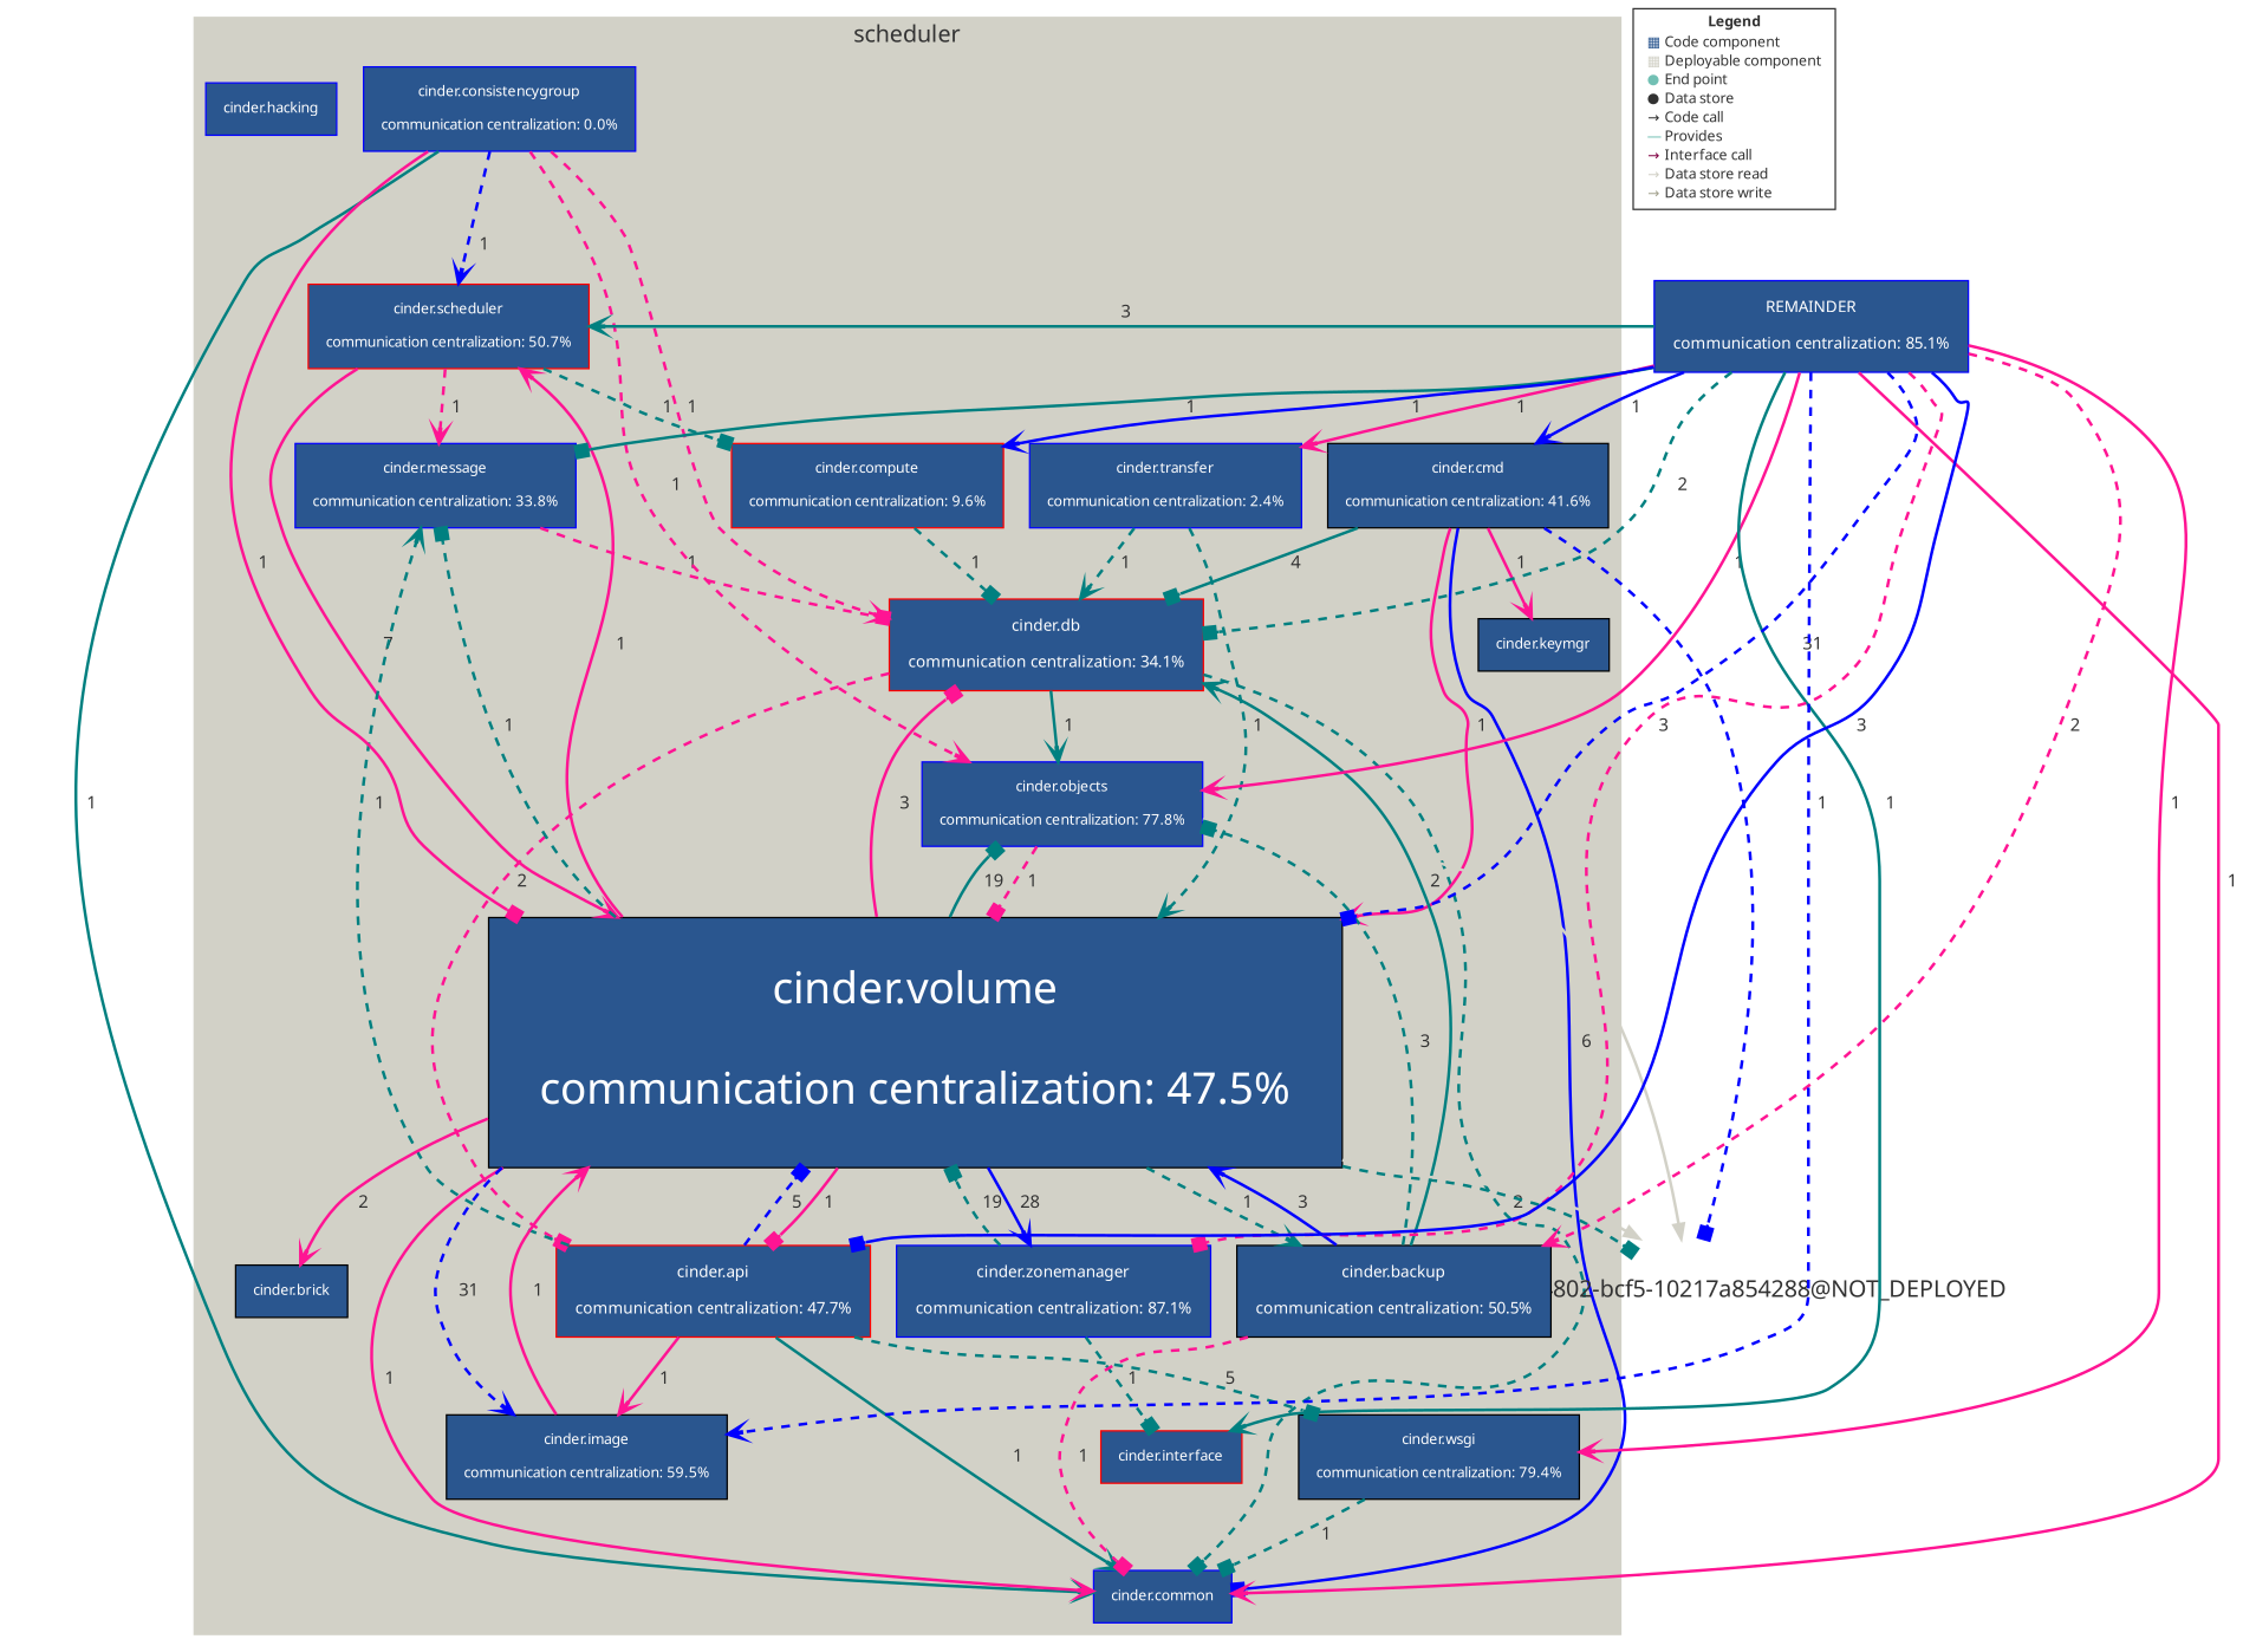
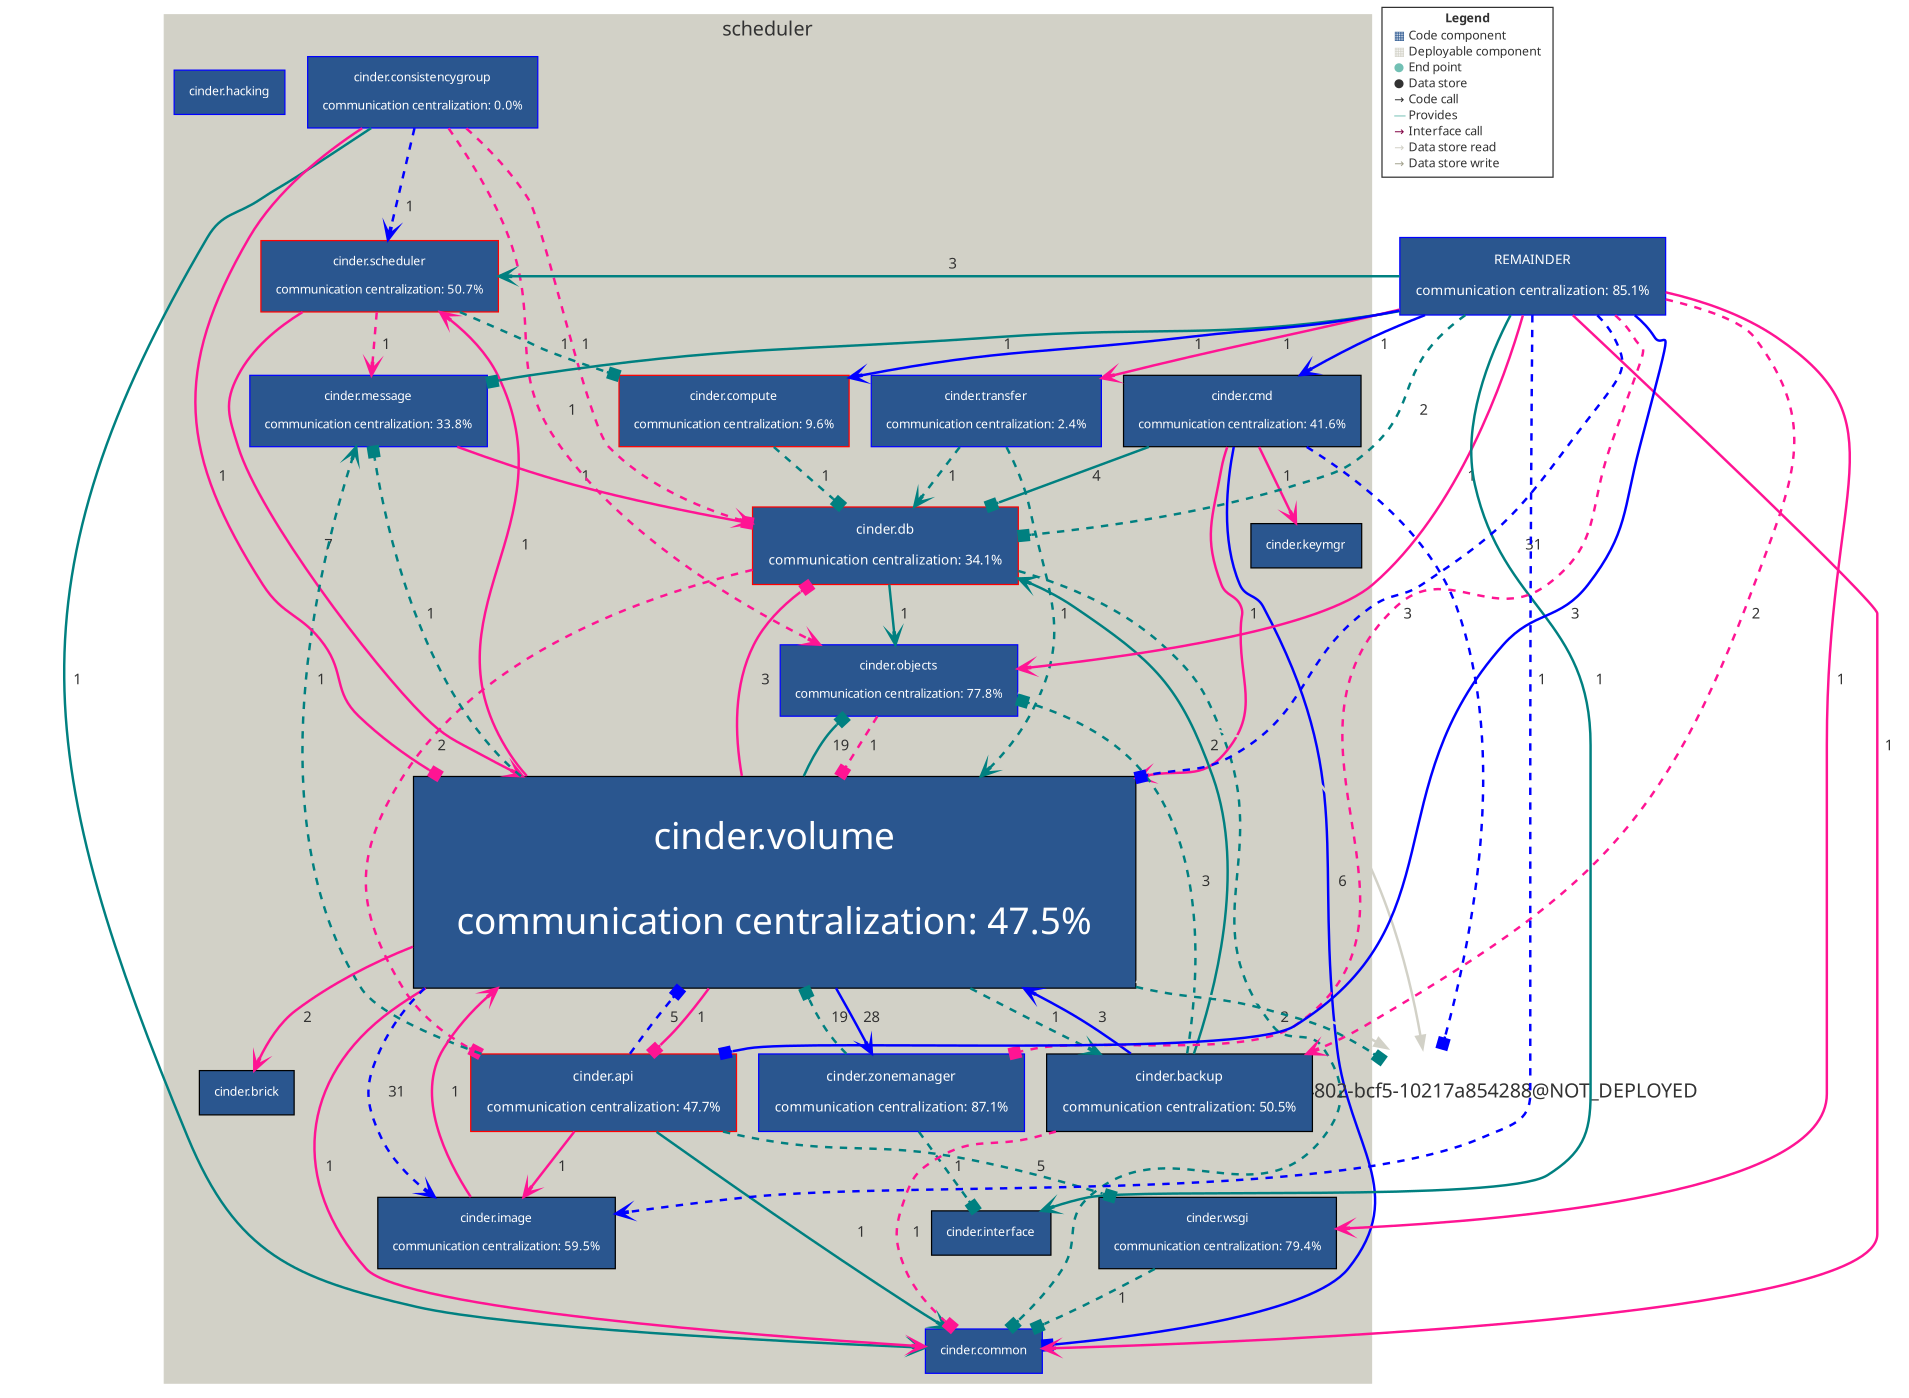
  digraph {
    compound=true
    rankdir=TD
    node [color=blue fillcolor="#2A568F" fontcolor="#FFFFFF" fontname="Helvetica Neue" fontsize=10 margin=0.16 penwidth=1 shape=box style=filled]
    edge [arrowhead=vee color=deeppink fontcolor="#323232" fontname="Helvetica Neue" fontsize=12 penwidth=2 style=dashed]
    n1 [color=red label="cinder.scheduler\n\ncommunication centralization: 50.7%"]
    n2 [color=red fontsize=11 label="cinder.db\n\ncommunication centralization: 34.1%" margin=0.176]
    n3 [label="cinder.message\n\ncommunication centralization: 33.8%"]
    n4 [color=black label="cinder.cmd\n\ncommunication centralization: 41.6%"]
    n5 [label="cinder.transfer\n\ncommunication centralization: 2.4%"]
    n6 [color=black label="cinder.keymgr"]
    n7 [color=black label="cinder.wsgi\n\ncommunication centralization: 79.4%"]
    n8 [label="cinder.objects\n\ncommunication centralization: 77.8%"]
    n9 [label="cinder.common"]
    n10 [color=red label="cinder.compute\n\ncommunication centralization: 9.6%"]
-   n11 [color=red label="cinder.interface"]
+   n11 [color=black label="cinder.interface"]
    n12 [fontsize=11 label="cinder.zonemanager\n\ncommunication centralization: 87.1%" margin=0.176]
    n13 [color=red fontsize=11 label="cinder.api\n\ncommunication centralization: 47.7%" margin=0.176]
    n14 [label="cinder.consistencygroup\n\ncommunication centralization: 0.0%"]
    n15 [label="cinder.hacking"]
    n16 [color=black fontsize=11 label="cinder.backup\n\ncommunication centralization: 50.5%" margin=0.176]
    n17 [color=black fontsize=30 label="cinder.volume\n\ncommunication centralization: 47.5%" margin=0.48]
    n18 [color=black label="cinder.image\n\ncommunication centralization: 59.5%"]
    n19 [color=black label="cinder.brick"]
    "631f5dd6-8beb-4802-bcf5-10217a854288@NOT_DEPLOYED" [fixedsize=true fontcolor="#323232" fontsize=16 height=1.000 penwidth=0 width=1.000 fillcolor="" margin="" style=""]
    n21 [fontsize=11 label="REMAINDER\n\ncommunication centralization: 85.1%" margin=0.176]
    n22 [color="#323232" fillcolor="#FFFFFF" fontcolor="#323232" label=<<TABLE BORDER="0" CELLPADDING="1" CELLSPACING="0"> <TR><TD COLSPAN="2"><B>Legend</B></TD></TR> <TR><TD><FONT COLOR="#2A568F">&#9638;</FONT></TD><TD ALIGN="left">Code component</TD></TR> <TR><TD><FONT COLOR="#D2D1C7">&#9638;</FONT></TD><TD ALIGN="left">Deployable component</TD></TR> <TR><TD><FONT COLOR="#72C0B4">&#9679;</FONT></TD><TD ALIGN="left">End point</TD></TR> <TR><TD><FONT COLOR="#323232">&#9679;</FONT></TD><TD ALIGN="left">Data store</TD></TR> <TR><TD><FONT COLOR="#323232">&rarr;</FONT></TD><TD ALIGN="left">Code call</TD></TR> <TR><TD><FONT COLOR="#72C0B4">&#8212;</FONT></TD><TD ALIGN="left">Provides</TD></TR> <TR><TD><FONT COLOR="#820445">&rarr;</FONT></TD><TD ALIGN="left">Interface call</TD></TR> <TR><TD><FONT COLOR="#D2D1C7">&rarr;</FONT></TD><TD ALIGN="left">Data store read</TD></TR> <TR><TD><FONT COLOR="#A4A38F">&rarr;</FONT></TD><TD ALIGN="left">Data store write</TD></TR> </TABLE> > margin=""]
    subgraph cluster_1 {
      color="#D2D1C7"
      fontcolor="#323232"
      fontname="Helvetica Neue"
      fontsize=16
      label=scheduler
      style=filled
      n1
      n2
      n3
      n4
      n5
      n6
      n7
      n8
      n9
      n10
      n11
      n12
      n13
      n14
      n15
      n16
      n17
      n18
      n19
    }
    n1 -> n3 [label="  1"]
    n1 -> n10 [arrowhead=box color=teal label="  1"]
    n1 -> n17 [label="  7" style=bold]
    n2 -> n8 [color=teal label="  1" style=solid]
    n2 -> n9 [arrowhead=box color=teal label="  2"]
    n2 -> n13 [arrowhead=box label="  2"]
-   n3 -> n2 [arrowhead=box label="  1"]
+   n3 -> n2 [arrowhead=box label="  1" style=bold]
    n4 -> n2 [arrowhead=box color=teal label="  4" style=solid]
    n4 -> n6 [label="  1" style=solid]
    n4 -> n9 [arrowhead=box color=blue label="  6" style=solid]
    n4 -> n17 [label="  1" style=bold]
    n4 -> "631f5dd6-8beb-4802-bcf5-10217a854288@NOT_DEPLOYED" [arrowhead=box color=blue fontcolor="#A4A38F"]
    n5 -> n2 [color=teal label="  1"]
    n5 -> n17 [color=teal label="  1"]
    n7 -> n9 [arrowhead=box color=teal label="  1"]
    n8 -> n17 [arrowhead=box label="  1"]
    n8 -> "631f5dd6-8beb-4802-bcf5-10217a854288@NOT_DEPLOYED" [color="#D2D1C7" fontcolor="#D2D1C7" arrowhead="" style=""]
    n10 -> n2 [arrowhead=box color=teal label="  1"]
    n12 -> n11 [arrowhead=box color=teal label="  1"]
    n12 -> n17 [arrowhead=box color=teal label="  19"]
    n13 -> n3 [color=teal label="  1"]
    n13 -> n7 [arrowhead=box color=teal label="  5"]
    n13 -> n9 [color=teal label="  1" style=bold]
    n13 -> n17 [arrowhead=box color=blue label="  5"]
    n13 -> n18 [label="  1" style=bold]
    n14 -> n1 [color=blue label="  1"]
    n14 -> n2 [label="  1"]
    n14 -> n8 [label="  1"]
    n14 -> n9 [color=teal label="  1" style=bold]
    n14 -> n17 [arrowhead=box label="  1" style=solid]
    n16 -> n2 [color=teal label="  2" style=bold]
    n16 -> n8 [arrowhead=box color=teal label="  3"]
    n16 -> n9 [arrowhead=box label="  1"]
    n16 -> n17 [color=blue label="  3" style=solid]
    n17 -> n1 [label="  1" style=bold]
    n17 -> n2 [arrowhead=box label="  3" style=bold]
    n17 -> n3 [arrowhead=box color=teal label="  1"]
    n17 -> n8 [arrowhead=box color=teal label="  19" style=solid]
    n17 -> n9 [label="  1" style=bold]
    n17 -> n12 [color=blue label="  28" style=solid]
    n17 -> n13 [arrowhead=box label="  1" style=bold]
    n17 -> n16 [color=teal label="  1"]
    n17 -> n18 [color=blue label="  31"]
    n17 -> n19 [label="  2" style=bold]
    n17 -> "631f5dd6-8beb-4802-bcf5-10217a854288@NOT_DEPLOYED" [arrowhead=box color=teal fontcolor="#A4A38F"]
    n17 -> "631f5dd6-8beb-4802-bcf5-10217a854288@NOT_DEPLOYED" [color="#D2D1C7" fontcolor="#D2D1C7" arrowhead="" style=""]
    n18 -> n17 [label="  1" style=bold]
    n21 -> n1 [color=teal label="  3" style=solid]
    n21 -> n2 [arrowhead=box color=teal label="  2"]
    n21 -> n3 [arrowhead=box color=teal label="  1" style=solid]
    n21 -> n4 [color=blue label="  1" style=bold]
    n21 -> n5 [label="  1" style=bold]
    n21 -> n7 [label="  1" style=bold]
    n21 -> n8 [label="  1" style=bold]
    n21 -> n9 [label="  1" style=bold]
    n21 -> n10 [color=blue label="  1" style=solid]
    n21 -> n11 [color=teal label="  1" style=solid]
    n21 -> n12 [arrowhead=box label="  3"]
    n21 -> n13 [arrowhead=box color=blue label="  3" style=solid]
    n21 -> n16 [label="  2"]
    n21 -> n17 [arrowhead=box color=blue label="  31"]
    n21 -> n18 [color=blue label="  1"]
  }
